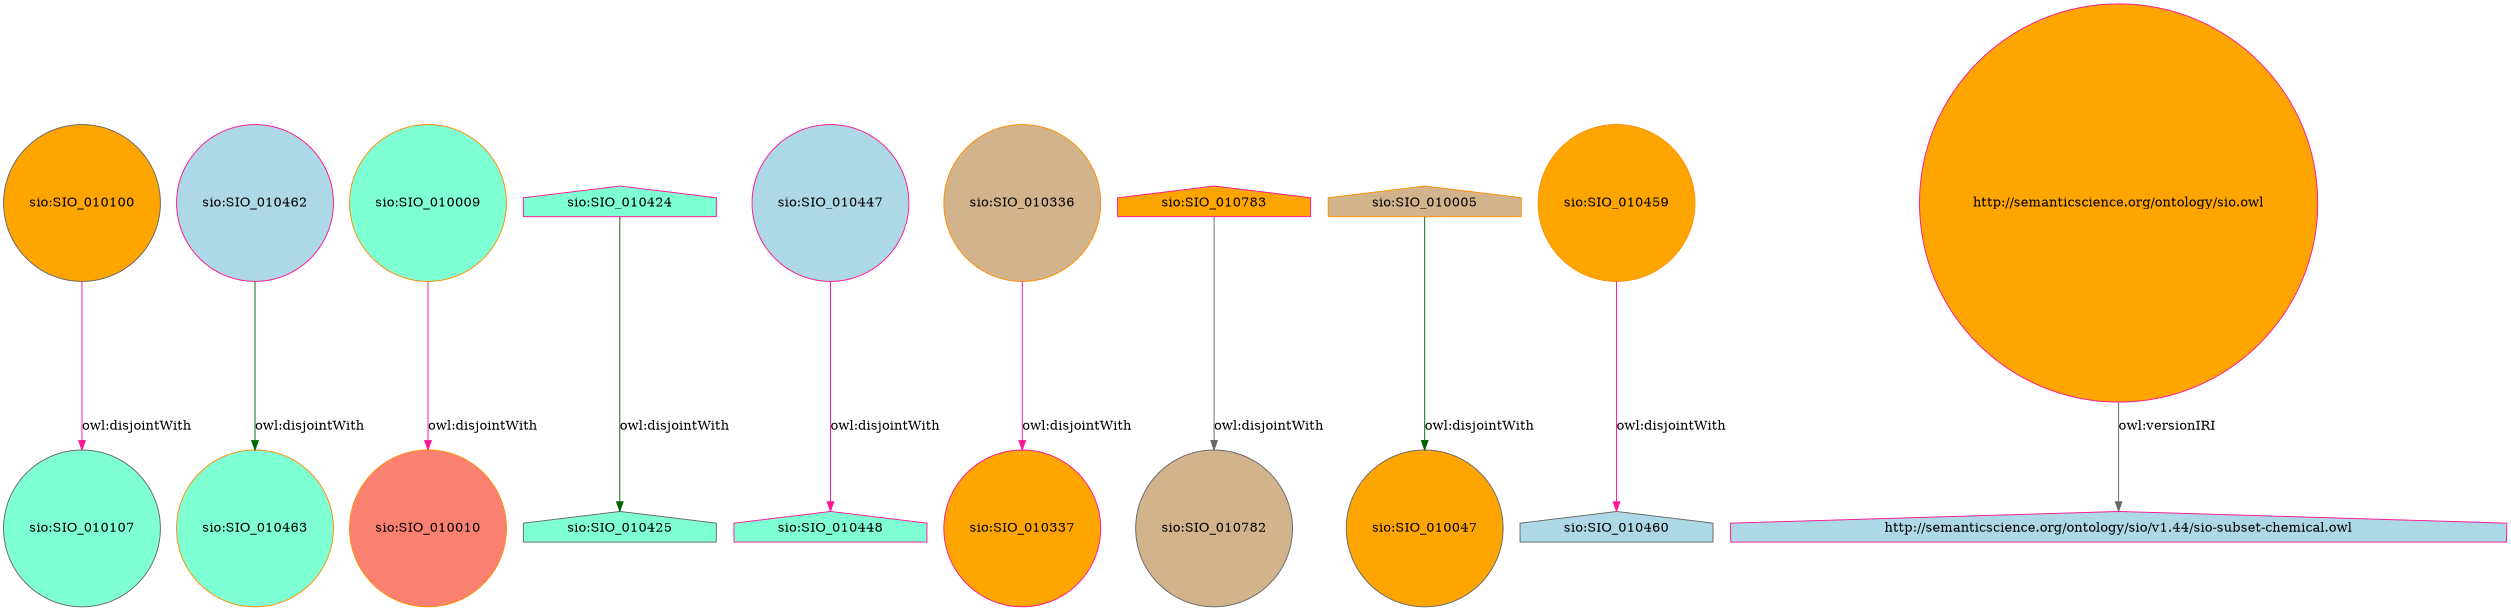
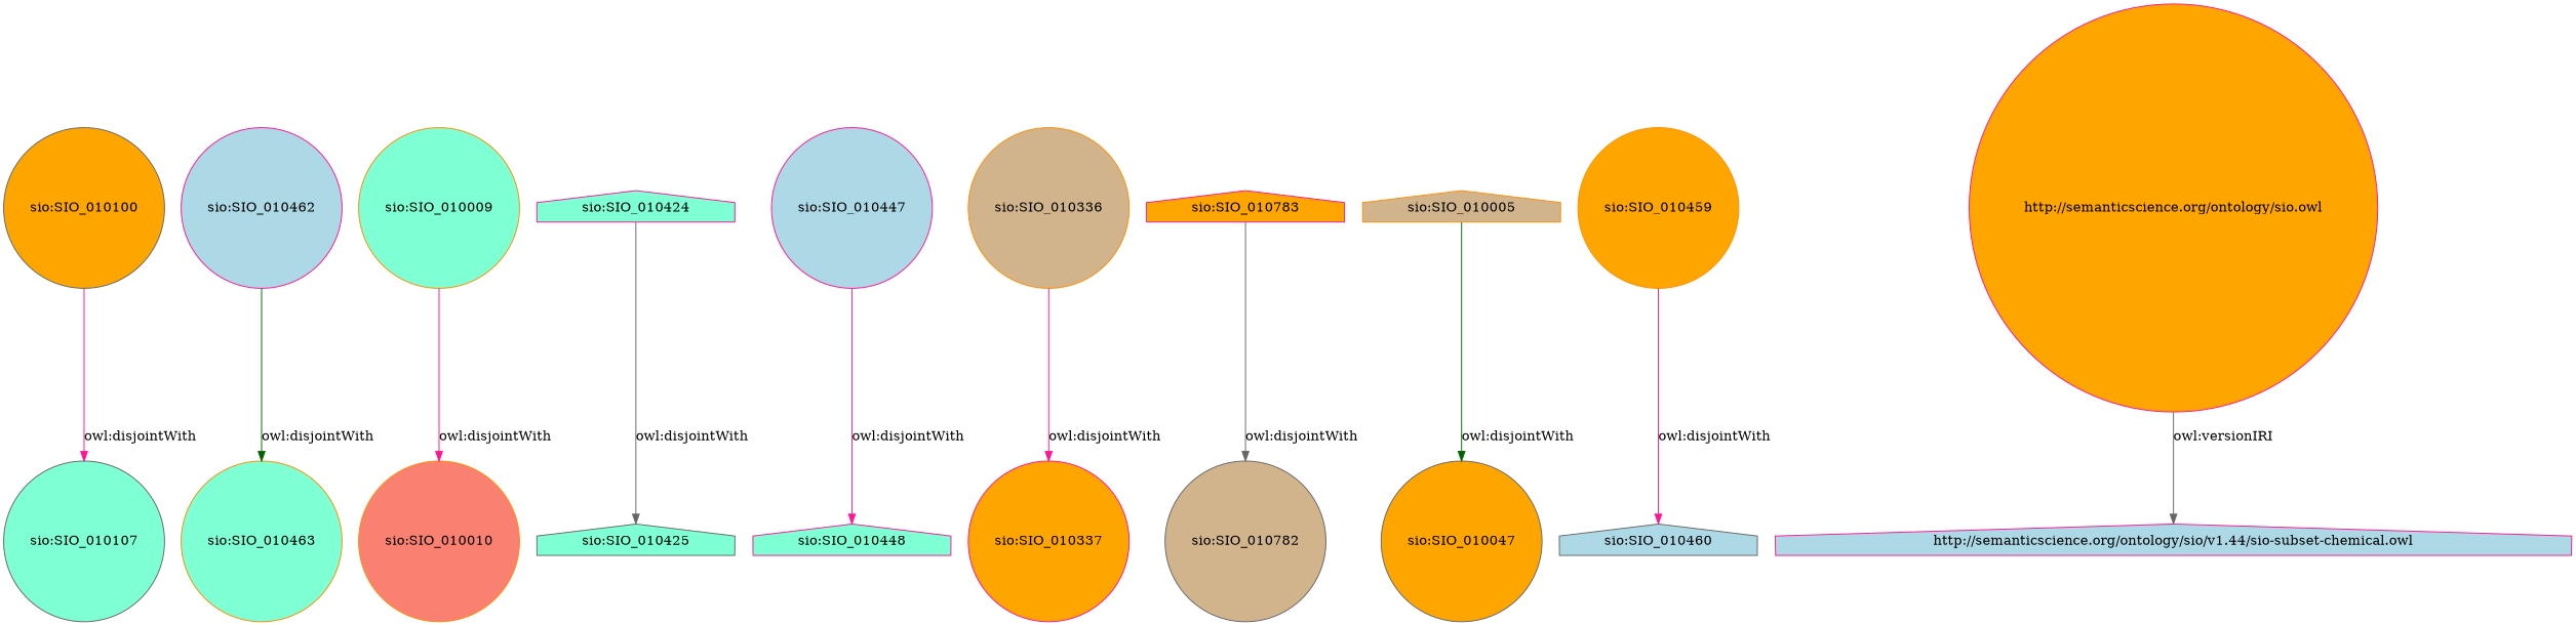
  digraph {
    rankdir=TB
    node [color=deeppink fillcolor=orange shape=circle style=filled]
    edge [color=deeppink]
    "sio:SIO_010100" [color=gray40]
    n2 [color=gray40 fillcolor=aquamarine label="sio:SIO_010107"]
    "sio:SIO_010462" [fillcolor=lightblue]
    "sio:SIO_010463" [color=darkorange fillcolor=aquamarine]
    "sio:SIO_010009" [color=darkorange fillcolor=aquamarine]
    "sio:SIO_010010" [color=darkorange fillcolor=salmon]
    "sio:SIO_010424" [fillcolor=aquamarine shape=house]
    "sio:SIO_010425" [color=gray40 fillcolor=aquamarine shape=house]
    "sio:SIO_010447" [fillcolor=lightblue]
    "sio:SIO_010448" [fillcolor=aquamarine shape=house]
    "sio:SIO_010336" [color=darkorange fillcolor=tan]
    "sio:SIO_010337"
    "sio:SIO_010782" [color=gray40 fillcolor=tan]
    "sio:SIO_010783" [shape=house]
    "sio:SIO_010005" [color=darkorange fillcolor=tan shape=house]
    "sio:SIO_010047" [color=gray40]
    "sio:SIO_010459" [color=darkorange]
    "sio:SIO_010460" [color=gray40 fillcolor=lightblue shape=house]
    "http://semanticscience.org/ontology/sio/v1.44/sio-subset-chemical.owl" [fillcolor=lightblue shape=house]
    "http://semanticscience.org/ontology/sio.owl"
    "sio:SIO_010100" -> n2 [label="owl:disjointWith"]
    "sio:SIO_010462" -> "sio:SIO_010463" [color=darkgreen label="owl:disjointWith"]
    "sio:SIO_010009" -> "sio:SIO_010010" [label="owl:disjointWith"]
-   "sio:SIO_010424" -> "sio:SIO_010425" [color=darkgreen label="owl:disjointWith"]
+   "sio:SIO_010424" -> "sio:SIO_010425" [color=gray40 label="owl:disjointWith"]
    "sio:SIO_010447" -> "sio:SIO_010448" [label="owl:disjointWith"]
    "sio:SIO_010336" -> "sio:SIO_010337" [label="owl:disjointWith"]
    "sio:SIO_010783" -> "sio:SIO_010782" [color=gray40 label="owl:disjointWith"]
    "sio:SIO_010005" -> "sio:SIO_010047" [color=darkgreen label="owl:disjointWith"]
    "sio:SIO_010459" -> "sio:SIO_010460" [label="owl:disjointWith"]
    "http://semanticscience.org/ontology/sio.owl" -> "http://semanticscience.org/ontology/sio/v1.44/sio-subset-chemical.owl" [color=gray40 label="owl:versionIRI"]
  }
